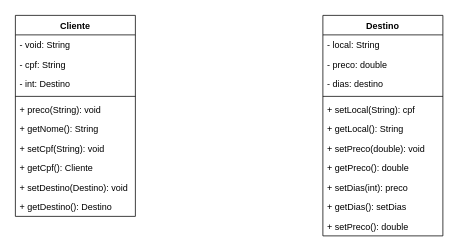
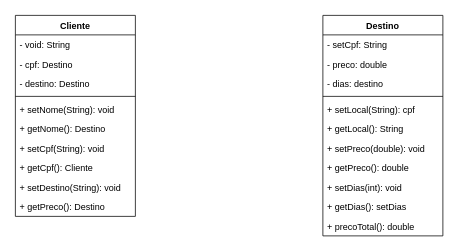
  <mxCell id="0" />
  <mxCell id="1" parent="0" />
  <mxCell id="2" value="Cliente" style="swimlane;fontStyle=1;align=center;verticalAlign=top;childLayout=stackLayout;horizontal=1;startSize=26;horizontalStack=0;resizeParent=1;resizeParentMax=0;resizeLast=0;collapsible=1;marginBottom=0;" vertex="1" parent="1"><mxGeometry x="20" y="20" width="160" height="268" as="geometry" /></mxCell>
  <mxCell id="3" value="- void: String&#10;" style="text;strokeColor=none;fillColor=none;align=left;verticalAlign=top;spacingLeft=4;spacingRight=4;overflow=hidden;rotatable=0;points=[[0,0.5],[1,0.5]];portConstraint=eastwest;" vertex="1" parent="2"><mxGeometry y="26" width="160" height="26" as="geometry" /></mxCell>
- <mxCell id="4" value="- cpf: String&#10;" style="text;strokeColor=none;fillColor=none;align=left;verticalAlign=top;spacingLeft=4;spacingRight=4;overflow=hidden;rotatable=0;points=[[0,0.5],[1,0.5]];portConstraint=eastwest;" vertex="1" parent="2"><mxGeometry y="52" width="160" height="26" as="geometry" /></mxCell>
- <mxCell id="5" value="- int: Destino&#10;" style="text;strokeColor=none;fillColor=none;align=left;verticalAlign=top;spacingLeft=4;spacingRight=4;overflow=hidden;rotatable=0;points=[[0,0.5],[1,0.5]];portConstraint=eastwest;" vertex="1" parent="2"><mxGeometry y="78" width="160" height="26" as="geometry" /></mxCell>
+ <mxCell id="4" value="- cpf: Destino&#10;" style="text;strokeColor=none;fillColor=none;align=left;verticalAlign=top;spacingLeft=4;spacingRight=4;overflow=hidden;rotatable=0;points=[[0,0.5],[1,0.5]];portConstraint=eastwest;" vertex="1" parent="2"><mxGeometry y="52" width="160" height="26" as="geometry" /></mxCell>
+ <mxCell id="5" value="- destino: Destino&#10;" style="text;strokeColor=none;fillColor=none;align=left;verticalAlign=top;spacingLeft=4;spacingRight=4;overflow=hidden;rotatable=0;points=[[0,0.5],[1,0.5]];portConstraint=eastwest;" vertex="1" parent="2"><mxGeometry y="78" width="160" height="26" as="geometry" /></mxCell>
  <mxCell id="6" value="" style="line;strokeWidth=1;fillColor=none;align=left;verticalAlign=middle;spacingTop=-1;spacingLeft=3;spacingRight=3;rotatable=0;labelPosition=right;points=[];portConstraint=eastwest;" vertex="1" parent="2"><mxGeometry y="104" width="160" height="8" as="geometry" /></mxCell>
- <mxCell id="7" value="+ preco(String): void" style="text;strokeColor=none;fillColor=none;align=left;verticalAlign=top;spacingLeft=4;spacingRight=4;overflow=hidden;rotatable=0;points=[[0,0.5],[1,0.5]];portConstraint=eastwest;" vertex="1" parent="2"><mxGeometry y="112" width="160" height="26" as="geometry" /></mxCell>
- <mxCell id="8" value="+ getNome(): String" style="text;strokeColor=none;fillColor=none;align=left;verticalAlign=top;spacingLeft=4;spacingRight=4;overflow=hidden;rotatable=0;points=[[0,0.5],[1,0.5]];portConstraint=eastwest;" vertex="1" parent="2"><mxGeometry y="138" width="160" height="26" as="geometry" /></mxCell>
+ <mxCell id="7" value="+ setNome(String): void" style="text;strokeColor=none;fillColor=none;align=left;verticalAlign=top;spacingLeft=4;spacingRight=4;overflow=hidden;rotatable=0;points=[[0,0.5],[1,0.5]];portConstraint=eastwest;" vertex="1" parent="2"><mxGeometry y="112" width="160" height="26" as="geometry" /></mxCell>
+ <mxCell id="8" value="+ getNome(): Destino" style="text;strokeColor=none;fillColor=none;align=left;verticalAlign=top;spacingLeft=4;spacingRight=4;overflow=hidden;rotatable=0;points=[[0,0.5],[1,0.5]];portConstraint=eastwest;" vertex="1" parent="2"><mxGeometry y="138" width="160" height="26" as="geometry" /></mxCell>
  <mxCell id="9" value="+ setCpf(String): void" style="text;strokeColor=none;fillColor=none;align=left;verticalAlign=top;spacingLeft=4;spacingRight=4;overflow=hidden;rotatable=0;points=[[0,0.5],[1,0.5]];portConstraint=eastwest;" vertex="1" parent="2"><mxGeometry y="164" width="160" height="26" as="geometry" /></mxCell>
  <mxCell id="10" value="+ getCpf(): Cliente" style="text;strokeColor=none;fillColor=none;align=left;verticalAlign=top;spacingLeft=4;spacingRight=4;overflow=hidden;rotatable=0;points=[[0,0.5],[1,0.5]];portConstraint=eastwest;" vertex="1" parent="2"><mxGeometry y="190" width="160" height="26" as="geometry" /></mxCell>
- <mxCell id="11" value="+ setDestino(Destino): void" style="text;strokeColor=none;fillColor=none;align=left;verticalAlign=top;spacingLeft=4;spacingRight=4;overflow=hidden;rotatable=0;points=[[0,0.5],[1,0.5]];portConstraint=eastwest;" vertex="1" parent="2"><mxGeometry y="216" width="160" height="26" as="geometry" /></mxCell>
- <mxCell id="12" value="+ getDestino(): Destino" style="text;strokeColor=none;fillColor=none;align=left;verticalAlign=top;spacingLeft=4;spacingRight=4;overflow=hidden;rotatable=0;points=[[0,0.5],[1,0.5]];portConstraint=eastwest;" vertex="1" parent="2"><mxGeometry y="242" width="160" height="26" as="geometry" /></mxCell>
+ <mxCell id="11" value="+ setDestino(String): void" style="text;strokeColor=none;fillColor=none;align=left;verticalAlign=top;spacingLeft=4;spacingRight=4;overflow=hidden;rotatable=0;points=[[0,0.5],[1,0.5]];portConstraint=eastwest;" vertex="1" parent="2"><mxGeometry y="216" width="160" height="26" as="geometry" /></mxCell>
+ <mxCell id="12" value="+ getPreco(): Destino" style="text;strokeColor=none;fillColor=none;align=left;verticalAlign=top;spacingLeft=4;spacingRight=4;overflow=hidden;rotatable=0;points=[[0,0.5],[1,0.5]];portConstraint=eastwest;" vertex="1" parent="2"><mxGeometry y="242" width="160" height="26" as="geometry" /></mxCell>
  <mxCell id="13" value="Destino" style="swimlane;fontStyle=1;align=center;verticalAlign=top;childLayout=stackLayout;horizontal=1;startSize=26;horizontalStack=0;resizeParent=1;resizeParentMax=0;resizeLast=0;collapsible=1;marginBottom=0;" vertex="1" parent="1"><mxGeometry x="430" y="20" width="160" height="294" as="geometry" /></mxCell>
- <mxCell id="14" value="- local: String&#10;" style="text;strokeColor=none;fillColor=none;align=left;verticalAlign=top;spacingLeft=4;spacingRight=4;overflow=hidden;rotatable=0;points=[[0,0.5],[1,0.5]];portConstraint=eastwest;" vertex="1" parent="13"><mxGeometry y="26" width="160" height="26" as="geometry" /></mxCell>
+ <mxCell id="14" value="- setCpf: String&#10;" style="text;strokeColor=none;fillColor=none;align=left;verticalAlign=top;spacingLeft=4;spacingRight=4;overflow=hidden;rotatable=0;points=[[0,0.5],[1,0.5]];portConstraint=eastwest;" vertex="1" parent="13"><mxGeometry y="26" width="160" height="26" as="geometry" /></mxCell>
  <mxCell id="15" value="- preco: double&#10;" style="text;strokeColor=none;fillColor=none;align=left;verticalAlign=top;spacingLeft=4;spacingRight=4;overflow=hidden;rotatable=0;points=[[0,0.5],[1,0.5]];portConstraint=eastwest;" vertex="1" parent="13"><mxGeometry y="52" width="160" height="26" as="geometry" /></mxCell>
  <mxCell id="16" value="- dias: destino&#10;" style="text;strokeColor=none;fillColor=none;align=left;verticalAlign=top;spacingLeft=4;spacingRight=4;overflow=hidden;rotatable=0;points=[[0,0.5],[1,0.5]];portConstraint=eastwest;" vertex="1" parent="13"><mxGeometry y="78" width="160" height="26" as="geometry" /></mxCell>
  <mxCell id="17" value="" style="line;strokeWidth=1;fillColor=none;align=left;verticalAlign=middle;spacingTop=-1;spacingLeft=3;spacingRight=3;rotatable=0;labelPosition=right;points=[];portConstraint=eastwest;" vertex="1" parent="13"><mxGeometry y="104" width="160" height="8" as="geometry" /></mxCell>
  <mxCell id="18" value="+ setLocal(String): cpf" style="text;strokeColor=none;fillColor=none;align=left;verticalAlign=top;spacingLeft=4;spacingRight=4;overflow=hidden;rotatable=0;points=[[0,0.5],[1,0.5]];portConstraint=eastwest;" vertex="1" parent="13"><mxGeometry y="112" width="160" height="26" as="geometry" /></mxCell>
  <mxCell id="19" value="+ getLocal(): String" style="text;strokeColor=none;fillColor=none;align=left;verticalAlign=top;spacingLeft=4;spacingRight=4;overflow=hidden;rotatable=0;points=[[0,0.5],[1,0.5]];portConstraint=eastwest;" vertex="1" parent="13"><mxGeometry y="138" width="160" height="26" as="geometry" /></mxCell>
  <mxCell id="20" value="+ setPreco(double): void" style="text;strokeColor=none;fillColor=none;align=left;verticalAlign=top;spacingLeft=4;spacingRight=4;overflow=hidden;rotatable=0;points=[[0,0.5],[1,0.5]];portConstraint=eastwest;" vertex="1" parent="13"><mxGeometry y="164" width="160" height="26" as="geometry" /></mxCell>
  <mxCell id="21" value="+ getPreco(): double" style="text;strokeColor=none;fillColor=none;align=left;verticalAlign=top;spacingLeft=4;spacingRight=4;overflow=hidden;rotatable=0;points=[[0,0.5],[1,0.5]];portConstraint=eastwest;" vertex="1" parent="13"><mxGeometry y="190" width="160" height="26" as="geometry" /></mxCell>
- <mxCell id="22" value="+ setDias(int): preco" style="text;strokeColor=none;fillColor=none;align=left;verticalAlign=top;spacingLeft=4;spacingRight=4;overflow=hidden;rotatable=0;points=[[0,0.5],[1,0.5]];portConstraint=eastwest;" vertex="1" parent="13"><mxGeometry y="216" width="160" height="26" as="geometry" /></mxCell>
+ <mxCell id="22" value="+ setDias(int): void" style="text;strokeColor=none;fillColor=none;align=left;verticalAlign=top;spacingLeft=4;spacingRight=4;overflow=hidden;rotatable=0;points=[[0,0.5],[1,0.5]];portConstraint=eastwest;" vertex="1" parent="13"><mxGeometry y="216" width="160" height="26" as="geometry" /></mxCell>
  <mxCell id="23" value="+ getDias(): setDias" style="text;strokeColor=none;fillColor=none;align=left;verticalAlign=top;spacingLeft=4;spacingRight=4;overflow=hidden;rotatable=0;points=[[0,0.5],[1,0.5]];portConstraint=eastwest;" vertex="1" parent="13"><mxGeometry y="242" width="160" height="26" as="geometry" /></mxCell>
- <mxCell id="24" value="+ setPreco(): double" style="text;strokeColor=none;fillColor=none;align=left;verticalAlign=top;spacingLeft=4;spacingRight=4;overflow=hidden;rotatable=0;points=[[0,0.5],[1,0.5]];portConstraint=eastwest;" vertex="1" parent="13"><mxGeometry y="268" width="160" height="26" as="geometry" /></mxCell>
+ <mxCell id="24" value="+ precoTotal(): double" style="text;strokeColor=none;fillColor=none;align=left;verticalAlign=top;spacingLeft=4;spacingRight=4;overflow=hidden;rotatable=0;points=[[0,0.5],[1,0.5]];portConstraint=eastwest;" vertex="1" parent="13"><mxGeometry y="268" width="160" height="26" as="geometry" /></mxCell>
